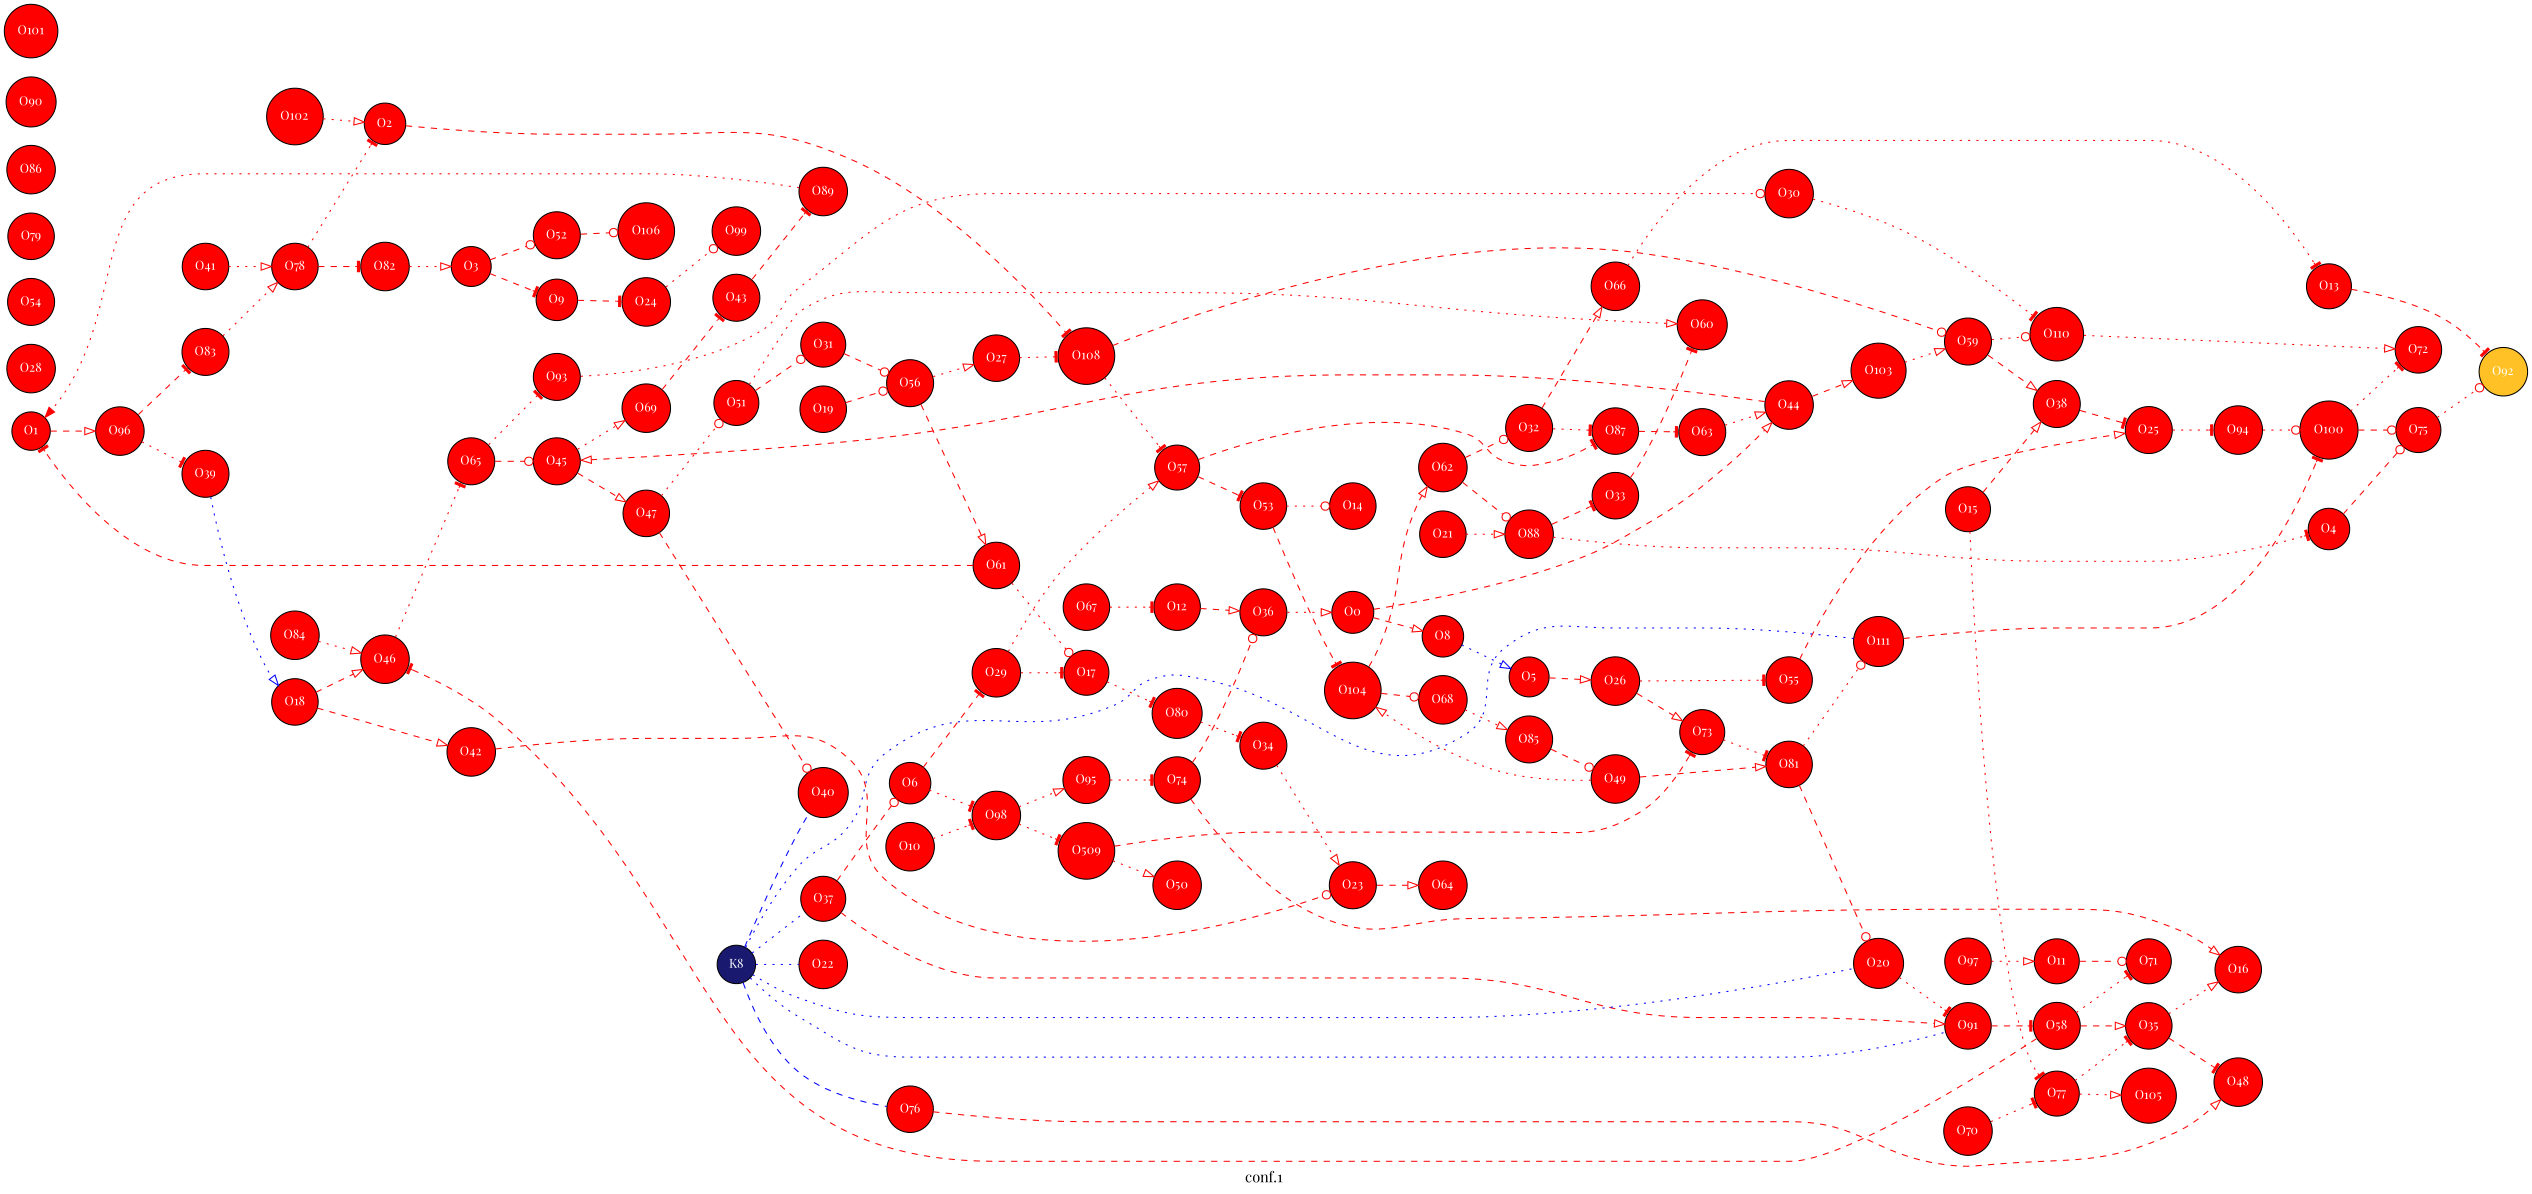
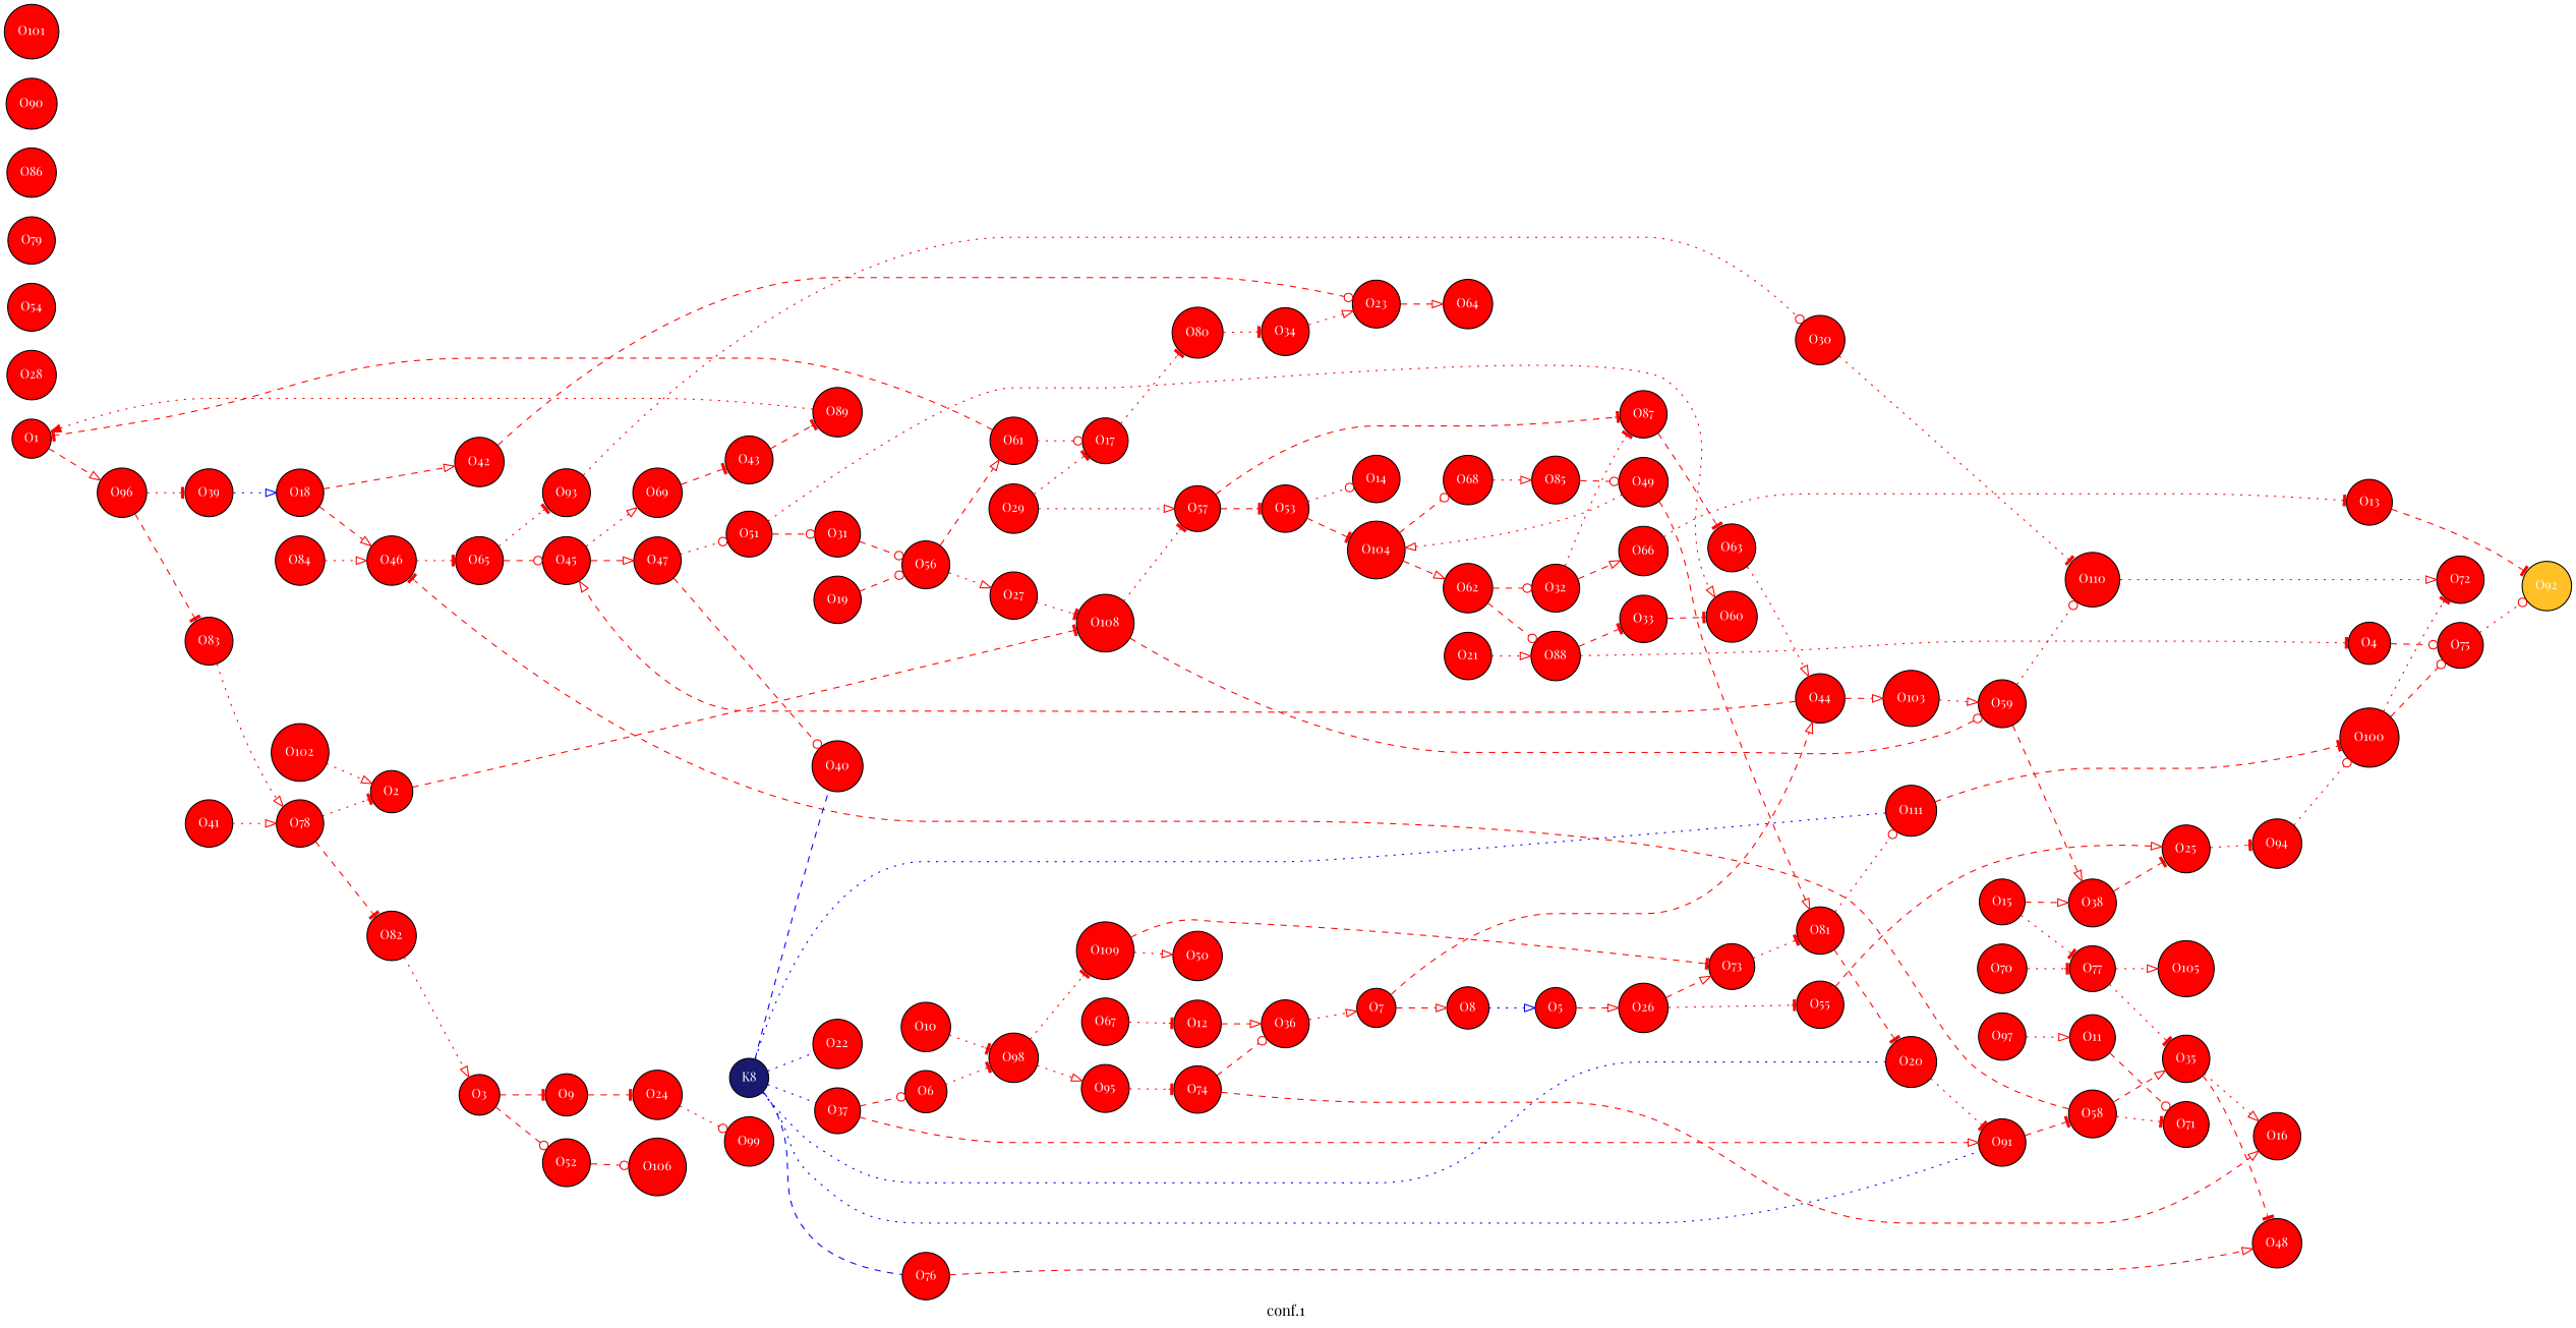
  digraph {
    fontname="Playfair Display"
    label="conf.1 "
    rankdir=LR
    node [fillcolor=red fontcolor=white fontname="Playfair Display" fontsize=12 shape=circle style=filled]
    edge [arrowhead=tee color=red fontcolor=red fontname="Playfair Display" style=dashed]
    n1 [label=O1]
    n2 [label=O96]
    n3 [label=O6]
    n4 [label=O29]
    n5 [label=O98]
    n6 [label=O39]
    n7 [label=O83]
    n8 [label=O2]
    n9 [label=O108]
    n10 [label=O57]
    n11 [label=O59]
    n12 [label=O3]
    n13 [label=O9]
    n14 [label=O52]
    n15 [label=O24]
    n16 [label=O106]
    n17 [label=O4]
    n18 [label=O75]
    n19 [fillcolor=goldenrod1 label=O92]
    n20 [label=O5]
    n21 [label=O26]
    n22 [label=O55]
    n23 [label=O73]
    n24 [label=O17]
    n25 [label=O95]
-   n26 [label=O509]
-   n27 [label=O0]
+   n26 [label=O109]
+   n27 [label=O7]
    n28 [label=O8]
    n29 [label=O44]
    n30 [label=O45]
    n31 [label=O103]
    n32 [label=O99]
    n33 [label=O10]
    n34 [label=O11]
    n35 [label=O71]
    n36 [label=O12]
    n37 [label=O36]
    n38 [label=O13]
    n39 [label=O14]
    n40 [label=O15]
    n41 [label=O38]
    n42 [label=O77]
    n43 [label=O25]
    n44 [label=O35]
    n45 [label=O105]
    n46 [label=O16]
    n47 [label=O80]
    n48 [label=O34]
    n49 [label=O18]
    n50 [label=O42]
    n51 [label=O46]
    n52 [label=O23]
    n53 [label=O65]
    n54 [label=O19]
    n55 [label=O56]
    n56 [label=O27]
    n57 [label=O61]
    n58 [label=O20]
    n59 [label=O91]
    n60 [label=O58]
    n61 [label=O21]
    n62 [label=O88]
    n63 [label=O33]
    n64 [label=O22]
    n65 [label=O64]
    n66 [label=O94]
    n67 [label=O100]
    n68 [label=O81]
    n69 [label=O28]
    n70 [label=O87]
    n71 [label=O53]
    n72 [label=O30]
    n73 [label=O110]
    n74 [label=O72]
    n75 [label=O31]
    n76 [label=O32]
    n77 [label=O66]
    n78 [label=O63]
    n79 [label=O60]
    n80 [label=O48]
    n81 [label=O37]
    n82 [label=O40]
    n83 [label=O41]
    n84 [label=O78]
    n85 [label=O82]
    n86 [label=O43]
    n87 [label=O89]
    n88 [label=O47]
    n89 [label=O69]
    n90 [label=O51]
    n91 [label=O93]
    n92 [label=O49]
    n93 [label=O104]
    n94 [label=O111]
    n95 [label=O62]
    n96 [label=O68]
    n97 [label=O50]
    n98 [label=O54]
    n99 [label=O67]
    n100 [label=O85]
    n101 [label=O70]
    n102 [label=O74]
    n103 [label=O76]
    n104 [label=O79]
    n105 [label=O84]
    n106 [label=O86]
    n107 [label=O90]
    n108 [label=O97]
    n109 [label=O101]
    n110 [label=O102]
    n111 [fillcolor=midnightblue label=K8]
    n1 -> n2 [arrowhead=onormal]
    n2 -> n6 [style=dotted]
    n2 -> n7
-   n3 -> n4
    n3 -> n5 [style=dotted]
    n4 -> n10 [arrowhead=onormal style=dotted]
    n4 -> n24 [style=dotted]
    n5 -> n25 [arrowhead=onormal style=dotted]
    n5 -> n26 [style=dotted]
    n6 -> n49 [arrowhead=onormal color=blue style=dotted]
    n7 -> n84 [arrowhead=onormal style=dotted]
    n8 -> n9
    n9 -> n10 [style=dotted]
    n9 -> n11 [arrowhead=odot]
    n10 -> n70
    n10 -> n71
    n11 -> n41 [arrowhead=onormal]
    n11 -> n73 [arrowhead=odot style=dotted]
    n12 -> n13
    n12 -> n14 [arrowhead=odot]
    n13 -> n15
    n14 -> n16 [arrowhead=odot]
    n15 -> n32 [arrowhead=odot style=dotted]
    n17 -> n18 [arrowhead=odot]
    n18 -> n19 [arrowhead=odot style=dotted]
    n20 -> n21 [arrowhead=onormal]
    n21 -> n22 [style=dotted]
    n21 -> n23 [arrowhead=onormal]
    n22 -> n43 [arrowhead=onormal]
    n23 -> n68 [style=dotted]
    n24 -> n47 [style=dotted]
    n25 -> n102 [style=dotted]
    n26 -> n23
    n26 -> n97 [arrowhead=onormal style=dotted]
    n27 -> n28 [arrowhead=onormal]
    n27 -> n29 [arrowhead=onormal]
    n28 -> n20 [arrowhead=onormal color=blue style=dotted]
    n29 -> n30 [arrowhead=onormal]
    n29 -> n31 [arrowhead=onormal]
    n30 -> n88 [arrowhead=onormal]
    n30 -> n89 [arrowhead=onormal style=dotted]
    n31 -> n11 [arrowhead=onormal style=dotted]
    n33 -> n5 [style=dotted]
    n34 -> n35 [arrowhead=odot]
    n36 -> n37 [arrowhead=onormal]
    n37 -> n27 [arrowhead=onormal style=dotted]
    n38 -> n19
    n40 -> n41 [arrowhead=onormal]
    n40 -> n42 [style=dotted]
    n41 -> n43
    n42 -> n44 [style=dotted]
    n42 -> n45 [arrowhead=onormal style=dotted]
    n43 -> n66 [style=dotted]
    n44 -> n46 [arrowhead=onormal style=dotted]
    n44 -> n80
    n47 -> n48 [style=dotted]
    n48 -> n52 [arrowhead=onormal style=dotted]
    n49 -> n50 [arrowhead=onormal]
    n49 -> n51 [arrowhead=onormal]
    n50 -> n52 [arrowhead=odot]
    n51 -> n53 [style=dotted]
    n52 -> n65 [arrowhead=onormal]
    n53 -> n30 [arrowhead=odot]
    n53 -> n91 [style=dotted]
    n54 -> n55 [arrowhead=odot]
    n55 -> n56 [arrowhead=onormal style=dotted]
    n55 -> n57 [arrowhead=onormal]
    n56 -> n9 [style=dotted]
    n57 -> n1
    n57 -> n24 [arrowhead=odot style=dotted]
    n58 -> n59 [style=dotted]
    n59 -> n60
    n60 -> n35 [style=dotted]
    n60 -> n44 [arrowhead=onormal]
    n60 -> n51
    n61 -> n62 [arrowhead=onormal style=dotted]
    n62 -> n17 [style=dotted]
    n62 -> n63
    n63 -> n79
    n66 -> n67 [arrowhead=odot style=dotted]
    n67 -> n18 [arrowhead=odot]
    n67 -> n74 [style=dotted]
-   n68 -> n58 [arrowhead=odot]
+   n68 -> n58
    n68 -> n94 [arrowhead=odot style=dotted]
    n70 -> n78
    n71 -> n39 [arrowhead=odot style=dotted]
    n71 -> n93
    n72 -> n73 [style=dotted]
    n73 -> n74 [arrowhead=onormal style=dotted]
    n75 -> n55 [arrowhead=odot]
    n76 -> n70 [style=dotted]
    n76 -> n77 [arrowhead=onormal]
    n77 -> n38 [style=dotted]
    n78 -> n29 [arrowhead=onormal style=dotted]
    n81 -> n3 [arrowhead=odot]
    n81 -> n59 [arrowhead=onormal]
    n83 -> n84 [arrowhead=onormal style=dotted]
    n84 -> n8 [style=dotted]
    n84 -> n85
    n85 -> n12 [arrowhead=onormal style=dotted]
    n86 -> n87
    n87 -> n1 [arrowhead=normal style=dotted]
    n88 -> n82 [arrowhead=odot]
    n88 -> n90 [arrowhead=odot style=dotted]
    n89 -> n86
    n90 -> n75 [arrowhead=odot]
    n90 -> n79 [arrowhead=onormal style=dotted]
    n91 -> n72 [arrowhead=odot style=dotted]
    n92 -> n68 [arrowhead=onormal]
    n92 -> n93 [arrowhead=onormal style=dotted]
    n93 -> n95 [arrowhead=onormal]
    n93 -> n96 [arrowhead=odot]
    n94 -> n67
    n95 -> n62 [arrowhead=odot]
    n95 -> n76 [arrowhead=odot]
    n96 -> n100 [arrowhead=onormal style=dotted]
    n99 -> n36 [style=dotted]
    n100 -> n92 [arrowhead=odot]
    n101 -> n42 [style=dotted]
    n102 -> n37 [arrowhead=odot]
    n102 -> n46 [arrowhead=onormal]
    n103 -> n80 [arrowhead=onormal]
    n105 -> n51 [arrowhead=onormal style=dotted]
    n108 -> n34 [arrowhead=onormal style=dotted]
    n110 -> n8 [arrowhead=onormal style=dotted]
    n111 -> n58 [color=blue dir=none nodesep=0.5 style=dotted arrowhead="" fontcolor=""]
    n111 -> n59 [color=blue dir=none nodesep=0.5 style=dotted arrowhead="" fontcolor=""]
    n111 -> n64 [color=blue dir=none nodesep=0.5 style=dotted arrowhead="" fontcolor=""]
    n111 -> n81 [color=blue dir=none nodesep=0.5 style=dotted arrowhead="" fontcolor=""]
    n111 -> n82 [color=blue dir=none nodesep=0.5 arrowhead="" fontcolor=""]
    n111 -> n94 [color=blue dir=none nodesep=0.5 style=dotted arrowhead="" fontcolor=""]
    n111 -> n103 [color=blue dir=none nodesep=0.5 arrowhead="" fontcolor=""]
  }
